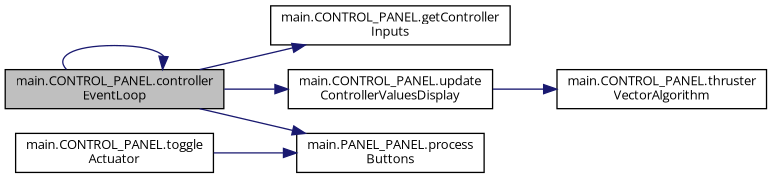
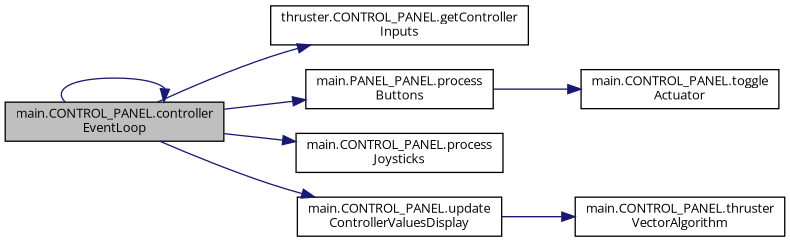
  digraph {
    fontname="Open Sans"
    rankdir=LR
    node [color=black fillcolor=white fontname="Open Sans" fontsize=10 shape=record style=filled]
    edge [color=midnightblue fontname="Open Sans" fontsize=10 labelfontname=Helvetica labelfontsize=10 style=solid]
    n1 [fillcolor=grey75 fontcolor=black height=0.2 label="main.CONTROL_PANEL.controller\lEventLoop" width=0.4]
-   n2 [height=0.2 label="main.CONTROL_PANEL.getController\lInputs" width=0.4]
+   n2 [height=0.2 label="thruster.CONTROL_PANEL.getController\lInputs" width=0.4]
    n3 [height=0.2 label="main.PANEL_PANEL.process\lButtons" width=0.4]
+   n4 [height=0.2 label="main.CONTROL_PANEL.process\lJoysticks" width=0.4]
    n5 [height=0.2 label="main.CONTROL_PANEL.update\lControllerValuesDisplay" width=0.4]
    n6 [height=0.2 label="main.CONTROL_PANEL.toggle\lActuator" width=0.4]
    n7 [height=0.2 label="main.CONTROL_PANEL.thruster\lVectorAlgorithm" width=0.4]
    n1 -> n1
    n1 -> n2
    n1 -> n3
+   n1 -> n4
    n1 -> n5
-   n6 -> n3
+   n3 -> n6
    n5 -> n7
  }
